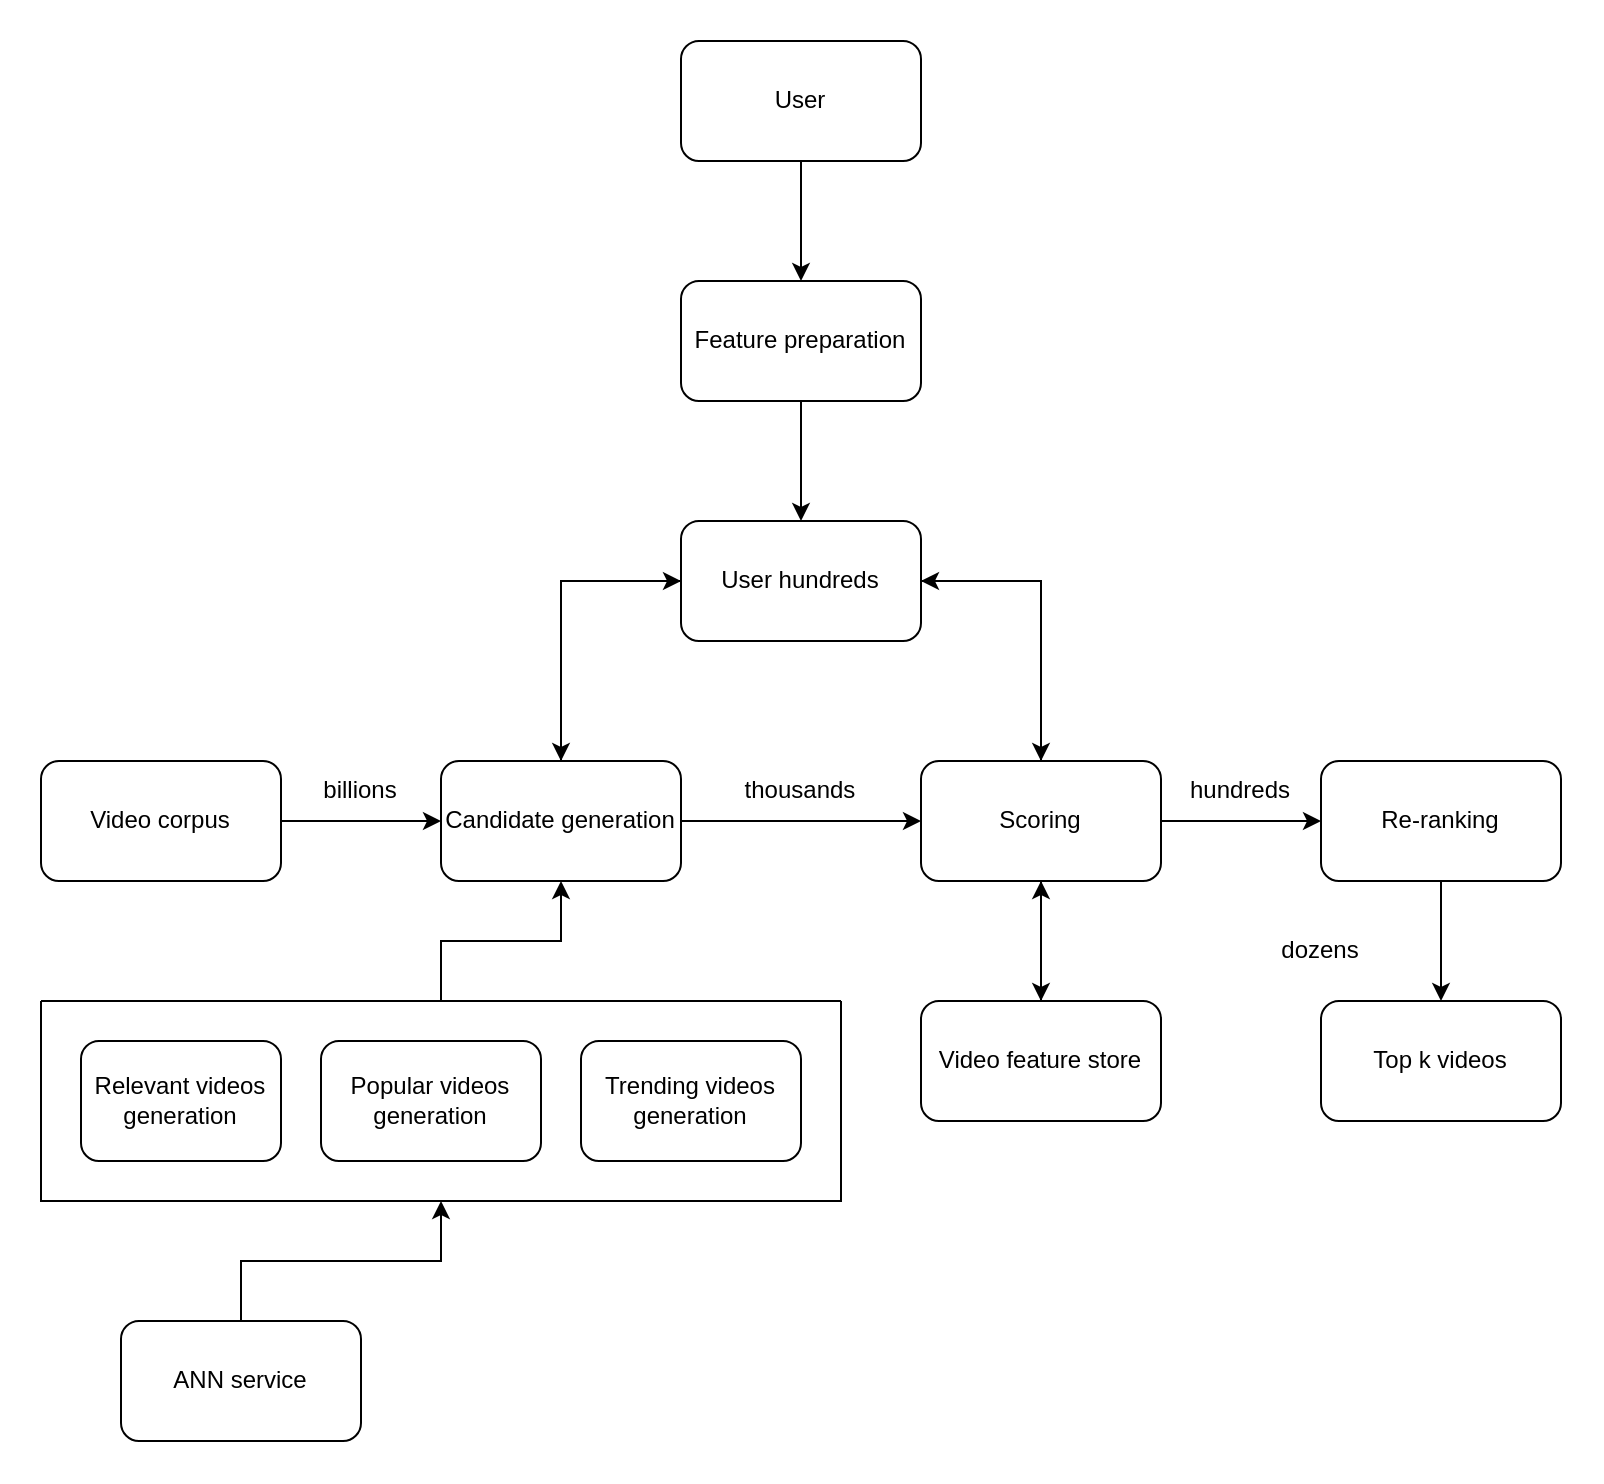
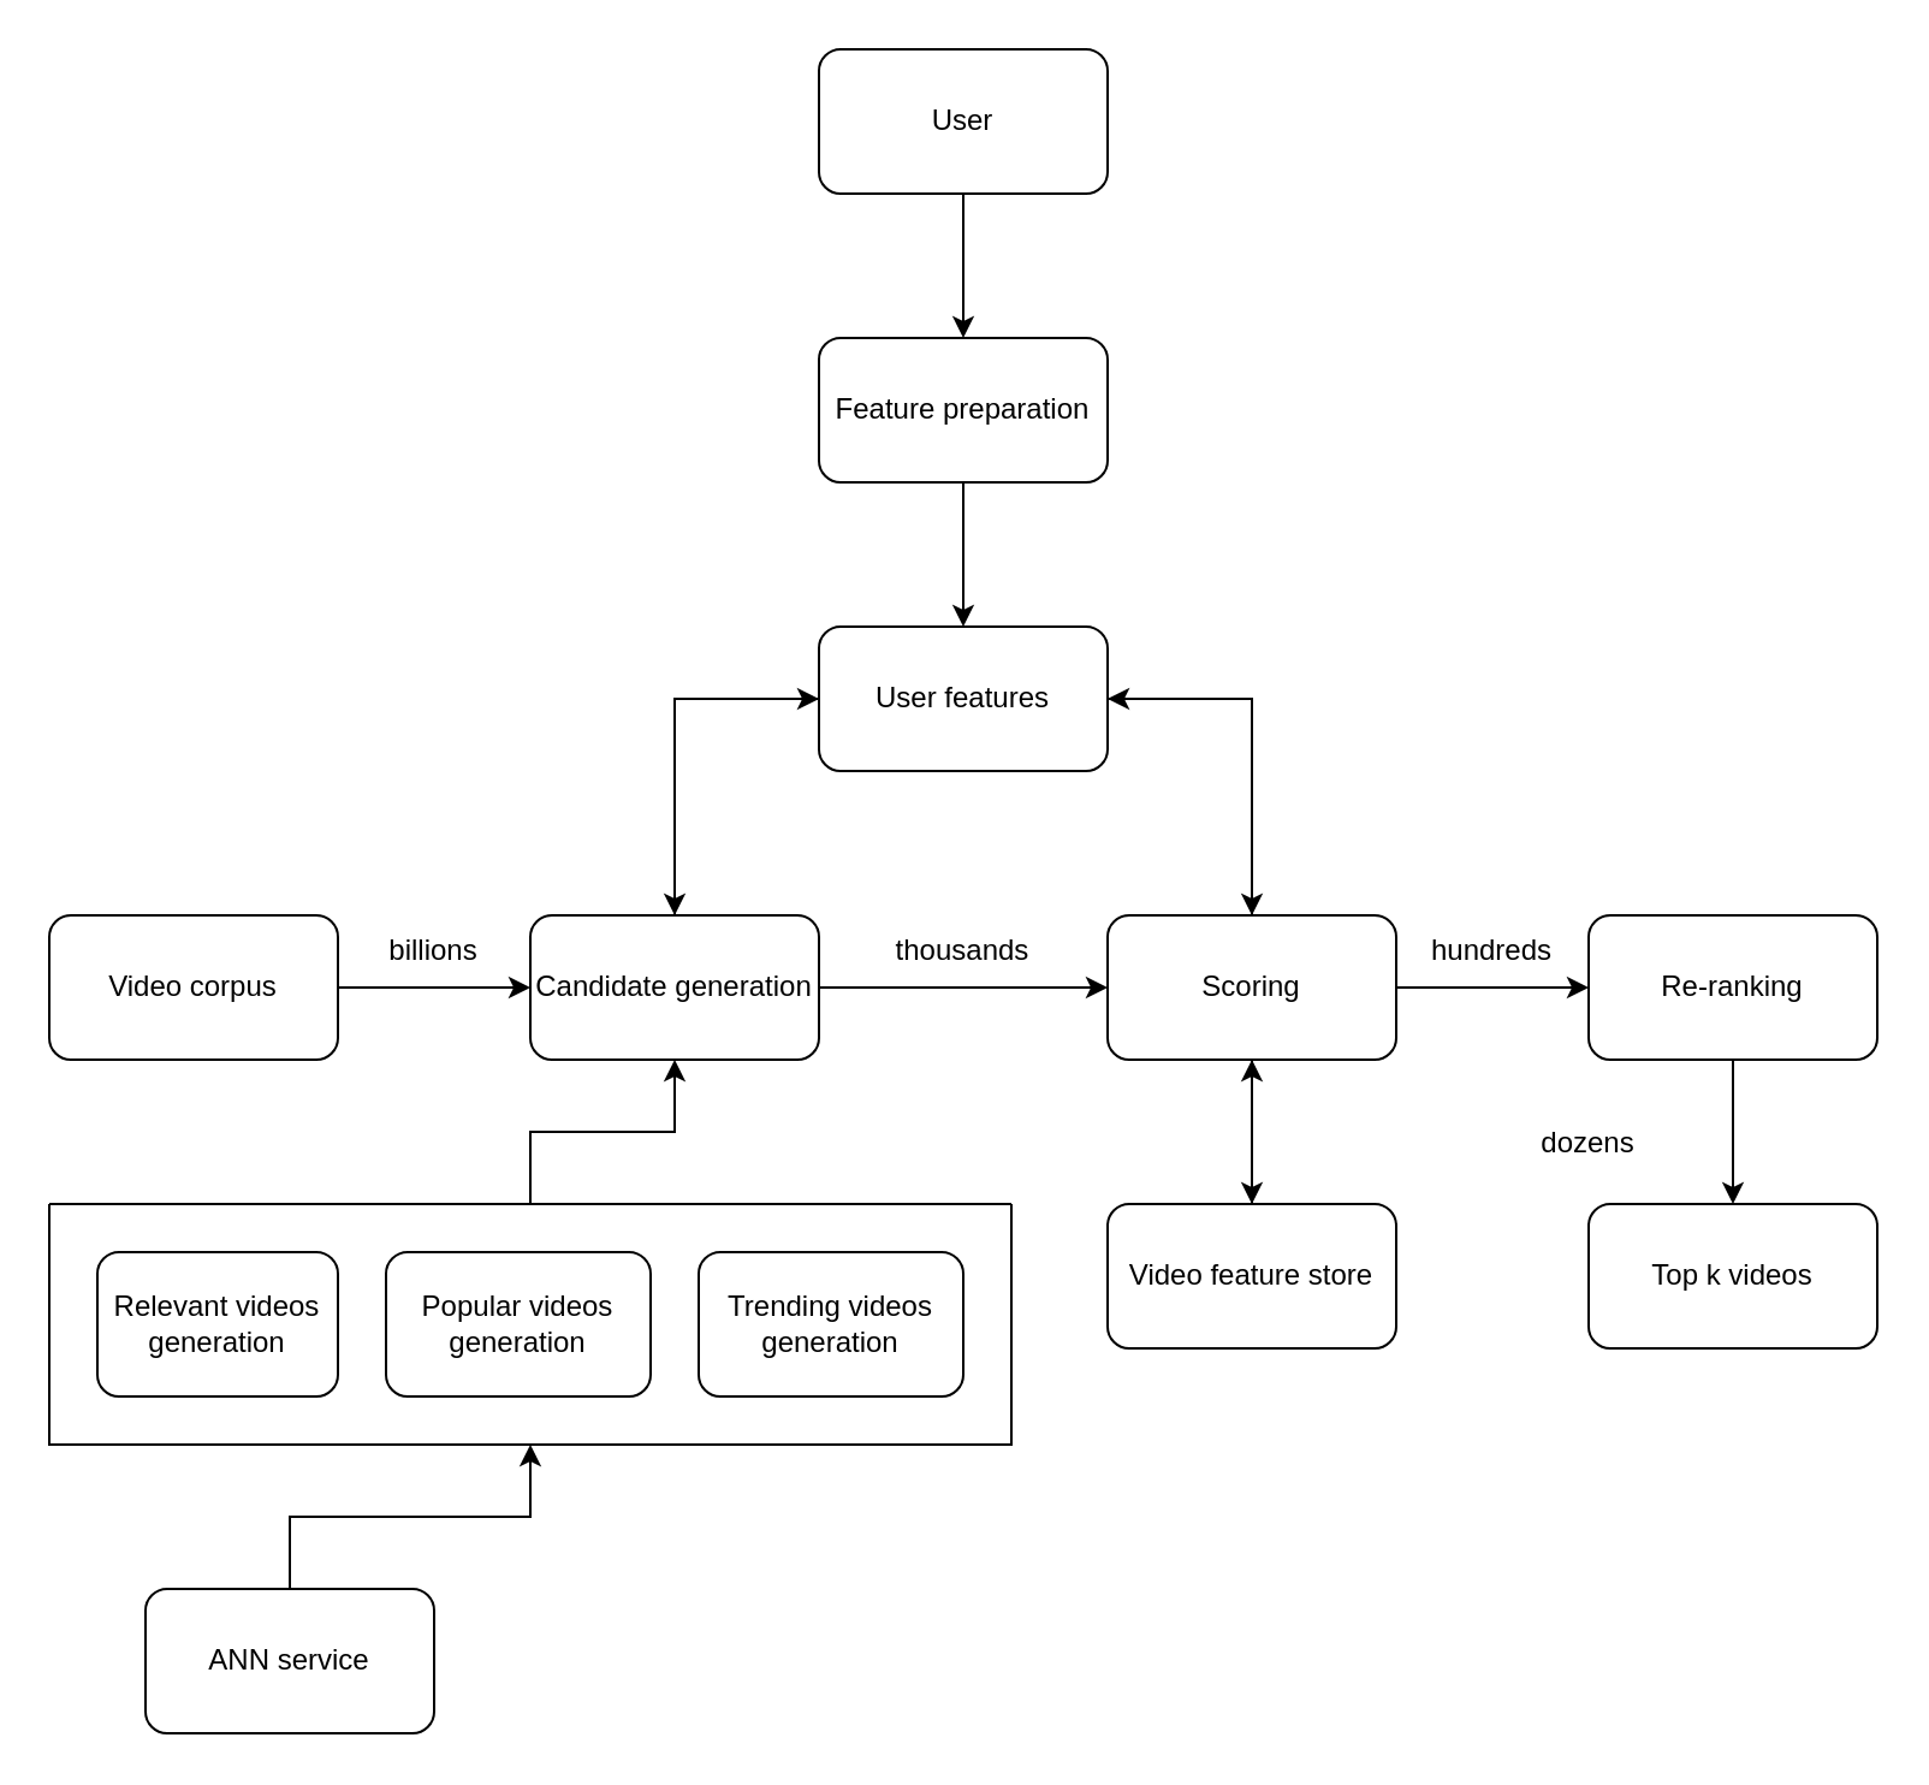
  <mxCell id="0" />
  <mxCell id="1" parent="0" />
  <mxCell id="2" style="edgeStyle=orthogonalEdgeStyle;rounded=0;orthogonalLoop=1;jettySize=auto;html=1;exitX=1;exitY=0.5;exitDx=0;exitDy=0;entryX=0;entryY=0.5;entryDx=0;entryDy=0;" edge="1" parent="1" source="3" target="6"><mxGeometry relative="1" as="geometry" /></mxCell>
  <mxCell id="3" value="Video corpus" style="rounded=1;whiteSpace=wrap;html=1;" vertex="1" parent="1"><mxGeometry x="20" y="380" width="120" height="60" as="geometry" /></mxCell>
  <mxCell id="4" style="edgeStyle=orthogonalEdgeStyle;rounded=0;orthogonalLoop=1;jettySize=auto;html=1;exitX=0.5;exitY=0;exitDx=0;exitDy=0;entryX=0;entryY=0.5;entryDx=0;entryDy=0;" edge="1" parent="1" source="6" target="15"><mxGeometry relative="1" as="geometry" /></mxCell>
  <mxCell id="5" style="edgeStyle=orthogonalEdgeStyle;rounded=0;orthogonalLoop=1;jettySize=auto;html=1;exitX=1;exitY=0.5;exitDx=0;exitDy=0;" edge="1" parent="1" source="6" target="10"><mxGeometry relative="1" as="geometry" /></mxCell>
  <mxCell id="6" value="Candidate generation" style="rounded=1;whiteSpace=wrap;html=1;" vertex="1" parent="1"><mxGeometry x="220" y="380" width="120" height="60" as="geometry" /></mxCell>
  <mxCell id="7" style="edgeStyle=orthogonalEdgeStyle;rounded=0;orthogonalLoop=1;jettySize=auto;html=1;exitX=1;exitY=0.5;exitDx=0;exitDy=0;entryX=0;entryY=0.5;entryDx=0;entryDy=0;" edge="1" parent="1" source="10" target="12"><mxGeometry relative="1" as="geometry" /></mxCell>
  <mxCell id="8" style="edgeStyle=orthogonalEdgeStyle;rounded=0;orthogonalLoop=1;jettySize=auto;html=1;exitX=0.5;exitY=0;exitDx=0;exitDy=0;entryX=1;entryY=0.5;entryDx=0;entryDy=0;" edge="1" parent="1" source="10" target="15"><mxGeometry relative="1" as="geometry" /></mxCell>
  <mxCell id="9" style="edgeStyle=orthogonalEdgeStyle;rounded=0;orthogonalLoop=1;jettySize=auto;html=1;exitX=0.5;exitY=1;exitDx=0;exitDy=0;entryX=0.5;entryY=0;entryDx=0;entryDy=0;" edge="1" parent="1" source="10" target="21"><mxGeometry relative="1" as="geometry" /></mxCell>
  <mxCell id="10" value="Scoring" style="rounded=1;whiteSpace=wrap;html=1;" vertex="1" parent="1"><mxGeometry x="460" y="380" width="120" height="60" as="geometry" /></mxCell>
  <mxCell id="11" style="edgeStyle=orthogonalEdgeStyle;rounded=0;orthogonalLoop=1;jettySize=auto;html=1;exitX=0.5;exitY=1;exitDx=0;exitDy=0;entryX=0.5;entryY=0;entryDx=0;entryDy=0;" edge="1" parent="1" source="12" target="22"><mxGeometry relative="1" as="geometry" /></mxCell>
  <mxCell id="12" value="Re-ranking" style="rounded=1;whiteSpace=wrap;html=1;" vertex="1" parent="1"><mxGeometry x="660" y="380" width="120" height="60" as="geometry" /></mxCell>
  <mxCell id="13" style="edgeStyle=orthogonalEdgeStyle;rounded=0;orthogonalLoop=1;jettySize=auto;html=1;exitX=0;exitY=0.5;exitDx=0;exitDy=0;entryX=0.5;entryY=0;entryDx=0;entryDy=0;" edge="1" parent="1" source="15" target="6"><mxGeometry relative="1" as="geometry" /></mxCell>
  <mxCell id="14" style="edgeStyle=orthogonalEdgeStyle;rounded=0;orthogonalLoop=1;jettySize=auto;html=1;exitX=1;exitY=0.5;exitDx=0;exitDy=0;" edge="1" parent="1" source="15" target="10"><mxGeometry relative="1" as="geometry" /></mxCell>
- <mxCell id="15" value="User hundreds" style="rounded=1;whiteSpace=wrap;html=1;" vertex="1" parent="1"><mxGeometry x="340" y="260" width="120" height="60" as="geometry" /></mxCell>
+ <mxCell id="15" value="User features" style="rounded=1;whiteSpace=wrap;html=1;" vertex="1" parent="1"><mxGeometry x="340" y="260" width="120" height="60" as="geometry" /></mxCell>
  <mxCell id="16" style="edgeStyle=orthogonalEdgeStyle;rounded=0;orthogonalLoop=1;jettySize=auto;html=1;exitX=0.5;exitY=1;exitDx=0;exitDy=0;entryX=0.5;entryY=0;entryDx=0;entryDy=0;" edge="1" parent="1" source="17" target="19"><mxGeometry relative="1" as="geometry" /></mxCell>
  <mxCell id="17" value="User" style="rounded=1;whiteSpace=wrap;html=1;" vertex="1" parent="1"><mxGeometry x="340" y="20" width="120" height="60" as="geometry" /></mxCell>
  <mxCell id="18" style="edgeStyle=orthogonalEdgeStyle;rounded=0;orthogonalLoop=1;jettySize=auto;html=1;exitX=0.5;exitY=1;exitDx=0;exitDy=0;entryX=0.5;entryY=0;entryDx=0;entryDy=0;" edge="1" parent="1" source="19" target="15"><mxGeometry relative="1" as="geometry" /></mxCell>
  <mxCell id="19" value="Feature preparation" style="rounded=1;whiteSpace=wrap;html=1;" vertex="1" parent="1"><mxGeometry x="340" y="140" width="120" height="60" as="geometry" /></mxCell>
  <mxCell id="20" style="edgeStyle=orthogonalEdgeStyle;rounded=0;orthogonalLoop=1;jettySize=auto;html=1;exitX=0.5;exitY=0;exitDx=0;exitDy=0;entryX=0.5;entryY=1;entryDx=0;entryDy=0;" edge="1" parent="1" source="21" target="10"><mxGeometry relative="1" as="geometry" /></mxCell>
  <mxCell id="21" value="Video feature store" style="rounded=1;whiteSpace=wrap;html=1;" vertex="1" parent="1"><mxGeometry x="460" y="500" width="120" height="60" as="geometry" /></mxCell>
  <mxCell id="22" value="Top k videos" style="rounded=1;whiteSpace=wrap;html=1;" vertex="1" parent="1"><mxGeometry x="660" y="500" width="120" height="60" as="geometry" /></mxCell>
  <mxCell id="23" value="billions" style="text;html=1;strokeColor=none;fillColor=none;align=center;verticalAlign=middle;whiteSpace=wrap;rounded=0;" vertex="1" parent="1"><mxGeometry x="140" y="380" width="80" height="30" as="geometry" /></mxCell>
  <mxCell id="24" value="thousands" style="text;html=1;strokeColor=none;fillColor=none;align=center;verticalAlign=middle;whiteSpace=wrap;rounded=0;" vertex="1" parent="1"><mxGeometry x="340" y="380" width="120" height="30" as="geometry" /></mxCell>
  <mxCell id="25" value="hundreds" style="text;html=1;strokeColor=none;fillColor=none;align=center;verticalAlign=middle;whiteSpace=wrap;rounded=0;" vertex="1" parent="1"><mxGeometry x="580" y="380" width="80" height="30" as="geometry" /></mxCell>
  <mxCell id="26" value="dozens" style="text;html=1;strokeColor=none;fillColor=none;align=center;verticalAlign=middle;whiteSpace=wrap;rounded=0;" vertex="1" parent="1"><mxGeometry x="620" y="460" width="80" height="30" as="geometry" /></mxCell>
  <mxCell id="27" style="edgeStyle=orthogonalEdgeStyle;rounded=0;orthogonalLoop=1;jettySize=auto;html=1;exitX=0.5;exitY=0;exitDx=0;exitDy=0;entryX=0.5;entryY=1;entryDx=0;entryDy=0;" edge="1" parent="1" source="28" target="6"><mxGeometry relative="1" as="geometry" /></mxCell>
  <mxCell id="28" value="" style="swimlane;startSize=0;" vertex="1" parent="1"><mxGeometry x="20" y="500" width="400" height="100" as="geometry" /></mxCell>
  <mxCell id="29" value="Relevant videos generation" style="rounded=1;whiteSpace=wrap;html=1;" vertex="1" parent="28"><mxGeometry x="20" y="20" width="100" height="60" as="geometry" /></mxCell>
  <mxCell id="30" value="Popular videos generation" style="rounded=1;whiteSpace=wrap;html=1;" vertex="1" parent="28"><mxGeometry x="140" y="20" width="110" height="60" as="geometry" /></mxCell>
  <mxCell id="31" value="Trending videos generation" style="rounded=1;whiteSpace=wrap;html=1;" vertex="1" parent="28"><mxGeometry x="270" y="20" width="110" height="60" as="geometry" /></mxCell>
  <mxCell id="32" style="edgeStyle=orthogonalEdgeStyle;rounded=0;orthogonalLoop=1;jettySize=auto;html=1;exitX=0.5;exitY=0;exitDx=0;exitDy=0;entryX=0.5;entryY=1;entryDx=0;entryDy=0;" edge="1" parent="1" source="33" target="28"><mxGeometry relative="1" as="geometry" /></mxCell>
  <mxCell id="33" value="ANN service" style="rounded=1;whiteSpace=wrap;html=1;" vertex="1" parent="1"><mxGeometry x="60" y="660" width="120" height="60" as="geometry" /></mxCell>
